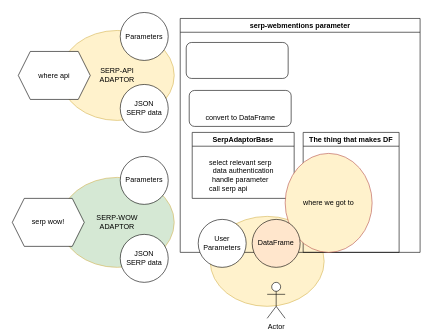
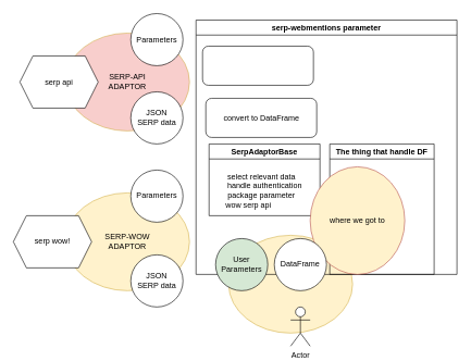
  <mxCell id="0" />
  <mxCell id="1" parent="0" />
  <mxCell id="2" value="" style="ellipse;whiteSpace=wrap;html=1;fillColor=#fff2cc;strokeColor=#d6b656;" vertex="1" parent="1"><mxGeometry x="350" y="360" width="190" height="150" as="geometry" /></mxCell>
- <mxCell id="3" value="SERP-WOW&lt;br&gt;ADAPTOR" style="ellipse;whiteSpace=wrap;html=1;fillColor=#d5e8d4;strokeColor=#d6b656;" vertex="1" parent="1"><mxGeometry x="100" y="295" width="190" height="150" as="geometry" /></mxCell>
- <mxCell id="4" value="SERP-API&lt;br&gt;ADAPTOR" style="ellipse;whiteSpace=wrap;html=1;fillColor=#fff2cc;strokeColor=#d6b656;" vertex="1" parent="1"><mxGeometry x="100" y="50" width="190" height="150" as="geometry" /></mxCell>
- <mxCell id="5" value="where api" style="shape=hexagon;perimeter=hexagonPerimeter2;whiteSpace=wrap;html=1;fixedSize=1;" vertex="1" parent="1"><mxGeometry x="30" y="85" width="120" height="80" as="geometry" /></mxCell>
+ <mxCell id="3" value="SERP-WOW&lt;br&gt;ADAPTOR" style="ellipse;whiteSpace=wrap;html=1;fillColor=#fff2cc;strokeColor=#d6b656;" vertex="1" parent="1"><mxGeometry x="100" y="295" width="190" height="150" as="geometry" /></mxCell>
+ <mxCell id="4" value="SERP-API&lt;br&gt;ADAPTOR" style="ellipse;whiteSpace=wrap;html=1;fillColor=#f8cecc;strokeColor=#d6b656;" vertex="1" parent="1"><mxGeometry x="100" y="50" width="190" height="150" as="geometry" /></mxCell>
+ <mxCell id="5" value="serp api" style="shape=hexagon;perimeter=hexagonPerimeter2;whiteSpace=wrap;html=1;fixedSize=1;" vertex="1" parent="1"><mxGeometry x="30" y="85" width="120" height="80" as="geometry" /></mxCell>
  <mxCell id="6" value="serp-webmentions parameter" style="swimlane;whiteSpace=wrap;html=1;" vertex="1" parent="1"><mxGeometry x="300" y="30" width="400" height="390" as="geometry" /></mxCell>
  <mxCell id="7" value="" style="rounded=1;whiteSpace=wrap;html=1;" vertex="1" parent="6"><mxGeometry x="15" y="120" width="170" height="60" as="geometry" /></mxCell>
  <mxCell id="8" value="" style="rounded=1;whiteSpace=wrap;html=1;" vertex="1" parent="6"><mxGeometry x="10" y="40" width="170" height="60" as="geometry" /></mxCell>
- <mxCell id="9" value="convert to DataFrame" style="text;html=1;align=center;verticalAlign=middle;resizable=0;points=[];autosize=1;strokeColor=none;fillColor=none;" vertex="1" parent="6"><mxGeometry x="30" y="150" width="140" height="30" as="geometry" /></mxCell>
+ <mxCell id="9" value="convert to DataFrame" style="text;html=1;align=center;verticalAlign=middle;resizable=0;points=[];autosize=1;strokeColor=none;fillColor=none;" vertex="1" parent="6"><mxGeometry x="30" y="135" width="140" height="30" as="geometry" /></mxCell>
  <mxCell id="10" value="SerpAdaptorBase" style="swimlane;whiteSpace=wrap;html=1;" vertex="1" parent="6"><mxGeometry x="20" y="190" width="170" height="110" as="geometry" /></mxCell>
- <mxCell id="11" value="select relevant serp" style="text;html=1;align=center;verticalAlign=middle;resizable=0;points=[];autosize=1;strokeColor=none;fillColor=none;" vertex="1" parent="10"><mxGeometry x="15" y="35" width="130" height="30" as="geometry" /></mxCell>
- <mxCell id="12" value="data authentication" style="text;html=1;align=center;verticalAlign=middle;resizable=0;points=[];autosize=1;strokeColor=none;fillColor=none;" vertex="1" parent="10"><mxGeometry x="15" y="50" width="140" height="30" as="geometry" /></mxCell>
- <mxCell id="13" value="handle parameter" style="text;html=1;align=center;verticalAlign=middle;resizable=0;points=[];autosize=1;strokeColor=none;fillColor=none;" vertex="1" parent="10"><mxGeometry x="15" y="65" width="130" height="30" as="geometry" /></mxCell>
- <mxCell id="14" value="call serp api" style="text;html=1;align=center;verticalAlign=middle;resizable=0;points=[];autosize=1;strokeColor=none;fillColor=none;" vertex="1" parent="10"><mxGeometry x="15" y="80" width="90" height="30" as="geometry" /></mxCell>
- <mxCell id="15" value="The thing that makes DF" style="swimlane;whiteSpace=wrap;html=1;" vertex="1" parent="6"><mxGeometry x="205" y="190" width="160" height="200" as="geometry" /></mxCell>
+ <mxCell id="11" value="select relevant data" style="text;html=1;align=center;verticalAlign=middle;resizable=0;points=[];autosize=1;strokeColor=none;fillColor=none;" vertex="1" parent="10"><mxGeometry x="15" y="35" width="130" height="30" as="geometry" /></mxCell>
+ <mxCell id="12" value="handle authentication" style="text;html=1;align=center;verticalAlign=middle;resizable=0;points=[];autosize=1;strokeColor=none;fillColor=none;" vertex="1" parent="10"><mxGeometry x="15" y="50" width="140" height="30" as="geometry" /></mxCell>
+ <mxCell id="13" value="package parameter" style="text;html=1;align=center;verticalAlign=middle;resizable=0;points=[];autosize=1;strokeColor=none;fillColor=none;" vertex="1" parent="10"><mxGeometry x="15" y="65" width="130" height="30" as="geometry" /></mxCell>
+ <mxCell id="14" value="wow serp api" style="text;html=1;align=center;verticalAlign=middle;resizable=0;points=[];autosize=1;strokeColor=none;fillColor=none;" vertex="1" parent="10"><mxGeometry x="15" y="80" width="90" height="30" as="geometry" /></mxCell>
+ <mxCell id="15" value="The thing that handle DF" style="swimlane;whiteSpace=wrap;html=1;" vertex="1" parent="6"><mxGeometry x="205" y="190" width="160" height="200" as="geometry" /></mxCell>
  <mxCell id="16" value="where we got to" style="ellipse;whiteSpace=wrap;html=1;fillColor=#fff2cc;strokeColor=#b85450;" vertex="1" parent="15"><mxGeometry x="-30" y="35" width="145" height="165" as="geometry" /></mxCell>
  <mxCell id="17" value="Actor" style="shape=umlActor;verticalLabelPosition=bottom;verticalAlign=top;html=1;outlineConnect=0;" vertex="1" parent="1"><mxGeometry x="445" y="470" width="30" height="60" as="geometry" /></mxCell>
  <mxCell id="18" value="Parameters" style="ellipse;whiteSpace=wrap;html=1;aspect=fixed;" vertex="1" parent="1"><mxGeometry x="200" y="20" width="80" height="80" as="geometry" /></mxCell>
  <mxCell id="19" value="JSON&lt;br&gt;SERP data" style="ellipse;whiteSpace=wrap;html=1;aspect=fixed;" vertex="1" parent="1"><mxGeometry x="200" y="140" width="80" height="80" as="geometry" /></mxCell>
- <mxCell id="20" value="User Parameters" style="ellipse;whiteSpace=wrap;html=1;aspect=fixed;" vertex="1" parent="1"><mxGeometry x="330" y="365" width="80" height="80" as="geometry" /></mxCell>
+ <mxCell id="20" value="User Parameters" style="ellipse;whiteSpace=wrap;html=1;aspect=fixed;fillColor=#d5e8d4;" vertex="1" parent="1"><mxGeometry x="330" y="365" width="80" height="80" as="geometry" /></mxCell>
  <mxCell id="21" value="serp wow!" style="shape=hexagon;perimeter=hexagonPerimeter2;whiteSpace=wrap;html=1;fixedSize=1;" vertex="1" parent="1"><mxGeometry x="20" y="330" width="120" height="80" as="geometry" /></mxCell>
  <mxCell id="22" value="Parameters" style="ellipse;whiteSpace=wrap;html=1;aspect=fixed;" vertex="1" parent="1"><mxGeometry x="200" y="260" width="80" height="80" as="geometry" /></mxCell>
  <mxCell id="23" value="JSON&lt;br&gt;SERP data" style="ellipse;whiteSpace=wrap;html=1;aspect=fixed;" vertex="1" parent="1"><mxGeometry x="200" y="390" width="80" height="80" as="geometry" /></mxCell>
- <mxCell id="24" value="DataFrame" style="ellipse;whiteSpace=wrap;html=1;aspect=fixed;fillColor=#ffe6cc;" vertex="1" parent="1"><mxGeometry x="420" y="365" width="80" height="80" as="geometry" /></mxCell>
+ <mxCell id="24" value="DataFrame" style="ellipse;whiteSpace=wrap;html=1;aspect=fixed;" vertex="1" parent="1"><mxGeometry x="420" y="365" width="80" height="80" as="geometry" /></mxCell>
